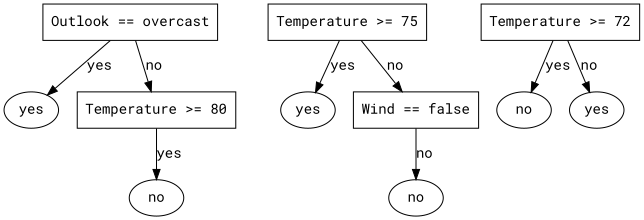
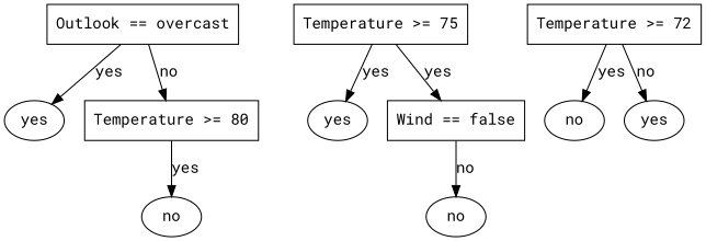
  digraph {
    fontname="Roboto Mono"
    node [fontname="Roboto Mono" shape=oval]
    edge [fontname="Roboto Mono"]
    n1 [label="Outlook == overcast" shape=box]
    n2 [label=yes]
    n3 [label="Temperature >= 80" shape=box]
    n4 [label=no]
    n5 [label="Temperature >= 75" shape=box]
    n6 [label=yes]
    n7 [label="Wind == false" shape=box]
    n8 [label=no]
    n9 [label="Temperature >= 72" shape=box]
    n10 [label=no]
    n11 [label=yes]
    n1 -> n2 [label=yes]
    n1 -> n3 [label=no]
    n3 -> n4 [label=yes]
    n5 -> n6 [label=yes]
-   n5 -> n7 [label=no]
+   n5 -> n7 [label=yes]
    n7 -> n8 [label=no]
    n9 -> n10 [label=yes]
    n9 -> n11 [label=no]
  }
